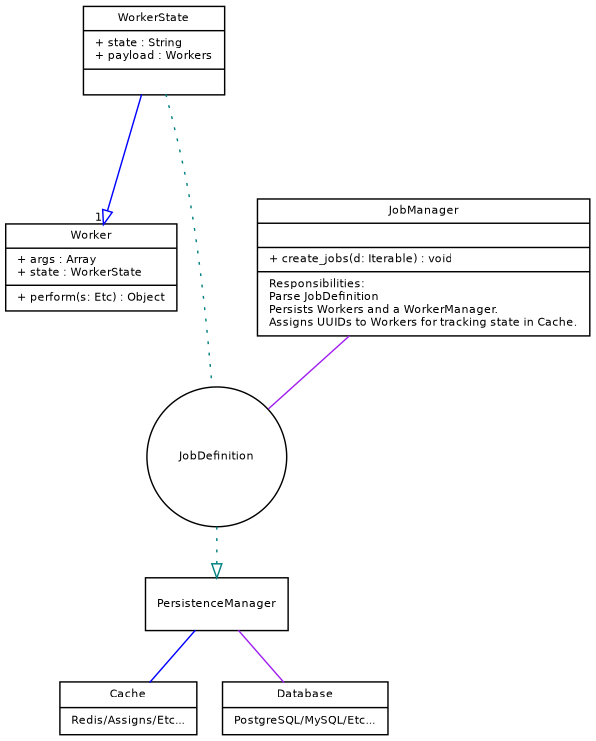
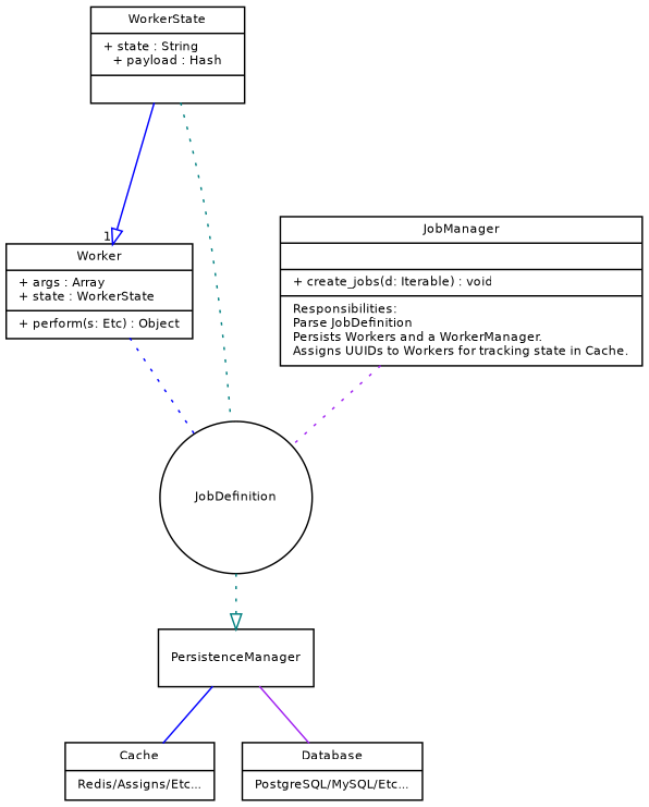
  digraph {
    fontname="Bitstream Vera Sans"
    fontsize=8
    node [fontname="Bitstream Vera Sans" fontsize=8 shape=record]
    edge [arrowhead=none color=blue fontname="Bitstream Vera Sans" fontsize=8 style=dotted]
    n1 [label="{PersistenceManager}"]
    n2 [label="{Cache|Redis/Assigns/Etc...}"]
    n3 [label="{Database|PostgreSQL/MySQL/Etc...}"]
    n4 [label="{Worker|+ args : Array\l+ state : WorkerState\l|+ perform(s: Etc) : Object\l}"]
    n5 [height=.01 label=JobDefinition shape=circle width=.01]
-   n6 [label="{WorkerState|+ state : String\l+ payload : Workers|}"]
+   n6 [label="{WorkerState|+ state : String\l+ payload : Hash|}"]
    n7 [label="{JobManager||+ create_jobs(d: Iterable) : void\l|Responsibilities:\lParse JobDefinition\lPersists Workers and a WorkerManager.\lAssigns UUIDs to Workers for tracking state in Cache.\l}"]
    n1 -> n2 [style=""]
    n1 -> n3 [color=purple style=""]
+   n4 -> n5
    n5 -> n1 [arrowhead=onormal color=teal]
    n6 -> n4 [arrowhead=onormal headlabel=1 labeldistance=1.5 minlen=2 style=solid]
    n6 -> n5 [color=teal]
-   n7 -> n5 [color=purple style=solid]
+   n7 -> n5 [color=purple]
  }
